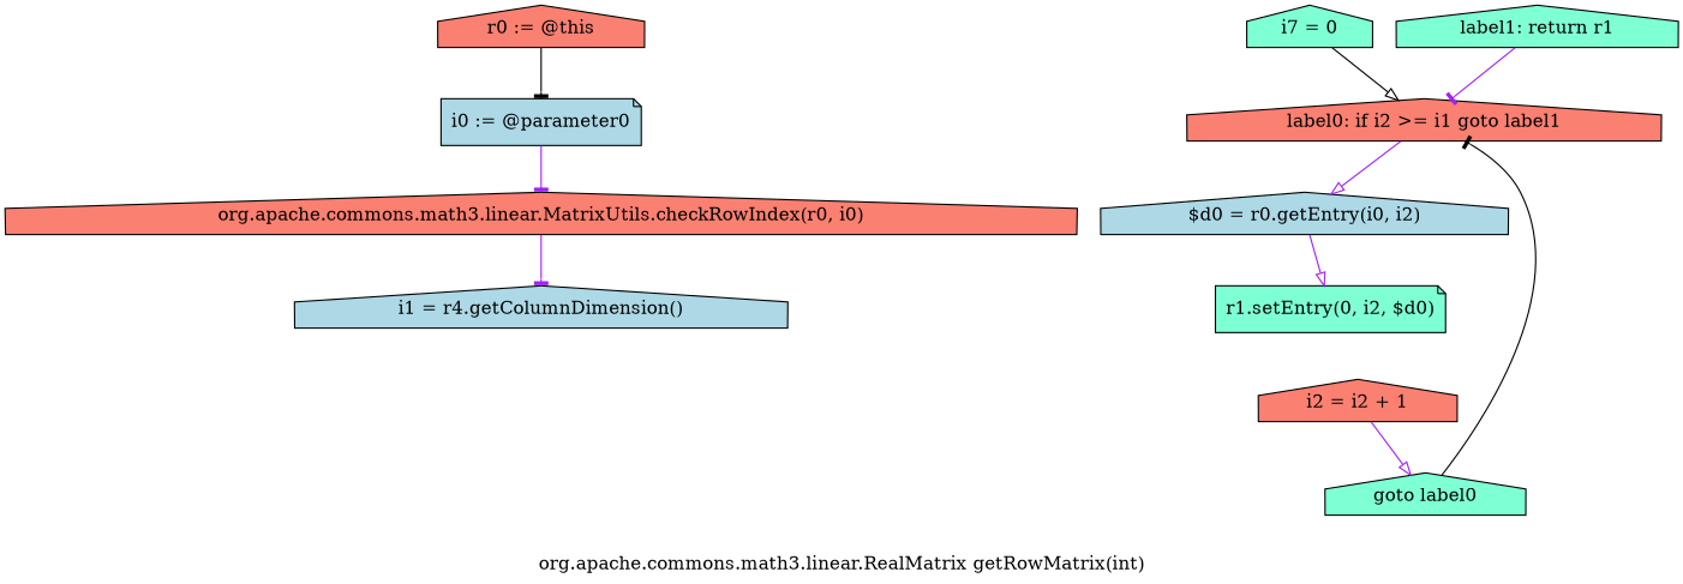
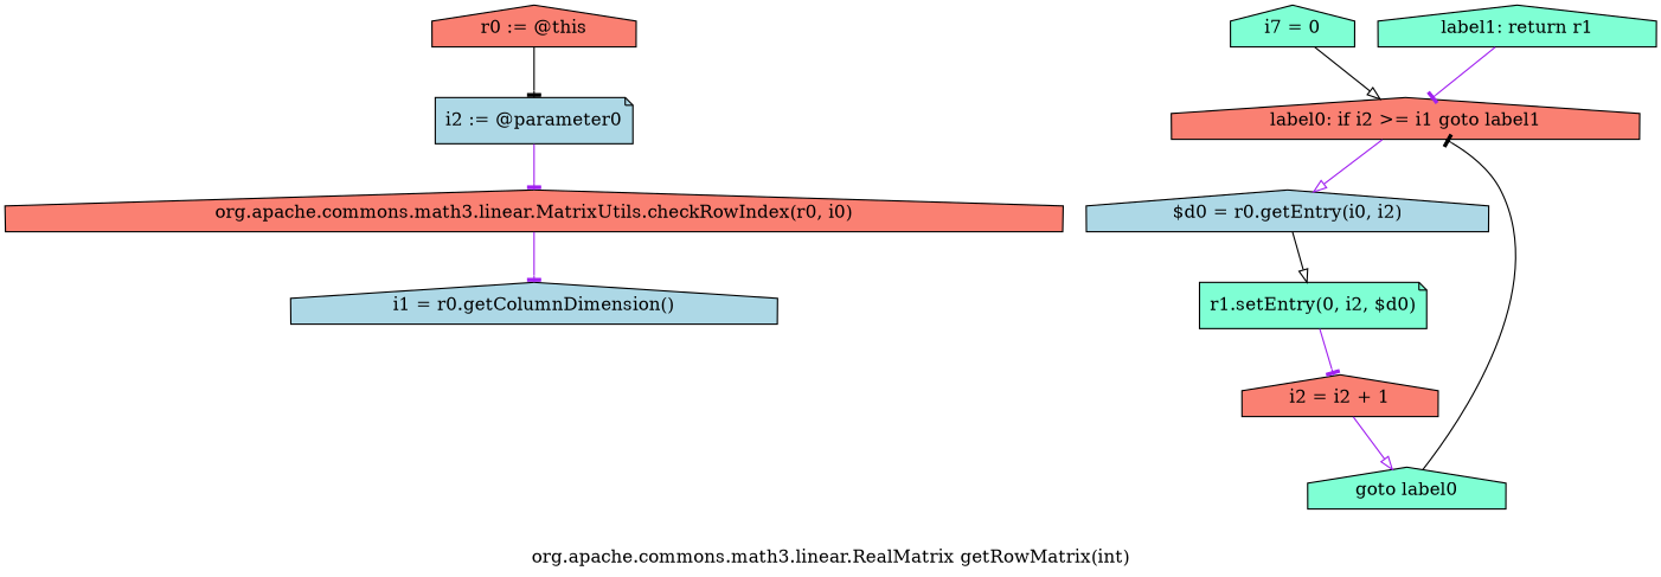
  digraph {
    label="org.apache.commons.math3.linear.RealMatrix getRowMatrix(int)"
    node [fillcolor=salmon shape=house style=filled]
    edge [arrowhead=tee color=purple]
    n1 [label="r0 := @this"]
-   n2 [fillcolor=lightblue label="i0 := @parameter0" shape=note]
+   n2 [fillcolor=lightblue label="i2 := @parameter0" shape=note]
    n3 [label="org.apache.commons.math3.linear.MatrixUtils.checkRowIndex(r0, i0)"]
-   n4 [fillcolor=lightblue label="i1 = r4.getColumnDimension()"]
+   n4 [fillcolor=lightblue label="i1 = r0.getColumnDimension()"]
    n5 [fillcolor=aquamarine label="i7 = 0"]
    n6 [label="label0: if i2 >= i1 goto label1"]
    n7 [fillcolor=lightblue label="$d0 = r0.getEntry(i0, i2)"]
    n8 [fillcolor=aquamarine label="r1.setEntry(0, i2, $d0)" shape=note]
    n9 [fillcolor=aquamarine label="label1: return r1"]
    n10 [label="i2 = i2 + 1"]
    n11 [fillcolor=aquamarine label="goto label0"]
    n1 -> n2 [color=black]
    n2 -> n3
    n3 -> n4
    n5 -> n6 [arrowhead=onormal color=black]
    n6 -> n7 [arrowhead=onormal]
-   n7 -> n8 [arrowhead=onormal]
+   n7 -> n8 [arrowhead=onormal color=black]
+   n8 -> n10
    n9 -> n6
    n10 -> n11 [arrowhead=onormal]
    n11 -> n6 [color=black]
  }
